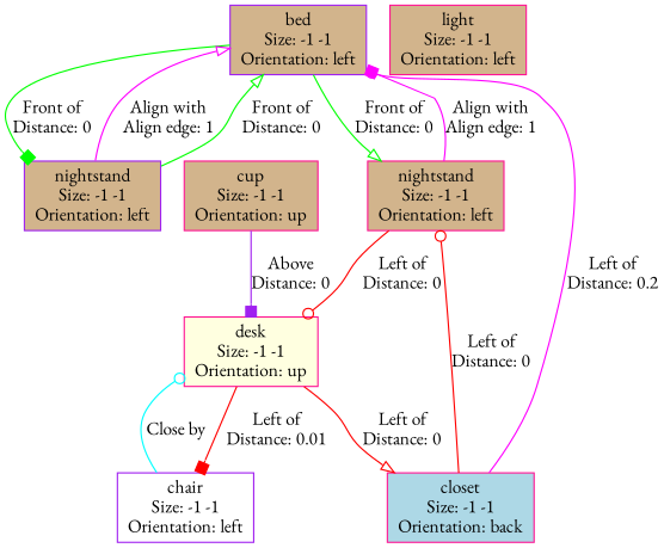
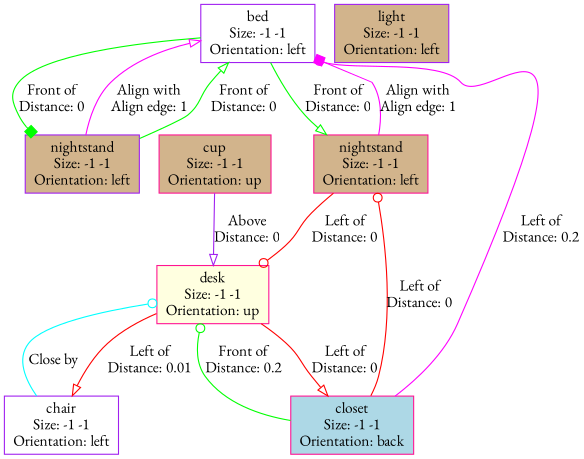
  digraph {
    fontname="EB Garamond"
    node [color=purple fillcolor=tan fontname="EB Garamond" shape=rect style=filled]
    edge [arrowhead=odot color=green fontname="EB Garamond"]
-   n1 [height=0.1 label="bed\nSize: -1 -1\nOrientation: left" width=0.1]
+   n1 [fillcolor=white height=0.1 label="bed\nSize: -1 -1\nOrientation: left" width=0.1]
    n2 [height=0.1 label="nightstand\nSize: -1 -1\nOrientation: left" width=0.1]
    n3 [color=deeppink height=0.1 label="nightstand\nSize: -1 -1\nOrientation: left" width=0.1]
    n4 [color=deeppink fillcolor=lightyellow height=0.1 label="desk\nSize: -1 -1\nOrientation: up" width=0.1]
    n5 [color=deeppink fillcolor=lightblue height=0.1 label="closet\nSize: -1 -1\nOrientation: back" width=0.1]
    n6 [fillcolor=white height=0.1 label="chair\nSize: -1 -1\nOrientation: left" width=0.1]
-   n7 [color=deeppink height=0.1 label="light\nSize: -1 -1\nOrientation: left" width=0.1]
+   n7 [height=0.1 label="light\nSize: -1 -1\nOrientation: left" width=0.1]
    n8 [color=deeppink height=0.1 label="cup\nSize: -1 -1\nOrientation: up" width=0.1]
    n1 -> n2 [arrowhead=box label="Front of\nDistance: 0\n"]
    n1 -> n3 [arrowhead=onormal label="Front of\nDistance: 0\n"]
    n2 -> n1 [arrowhead=onormal color=magenta label="Align with\nAlign edge: 1\n"]
    n2 -> n1 [arrowhead=onormal label="Front of\nDistance: 0\n"]
    n3 -> n1 [arrowhead=box color=magenta label="Align with\nAlign edge: 1\n"]
    n3 -> n4 [color=red label="Left of\nDistance: 0\n"]
    n4 -> n5 [arrowhead=onormal color=red label="Left of\nDistance: 0\n"]
-   n4 -> n6 [arrowhead=box color=red label="Left of\nDistance: 0.01\n"]
+   n4 -> n6 [arrowhead=onormal color=red label="Left of\nDistance: 0.01\n"]
    n5 -> n1 [color=magenta label="Left of\nDistance: 0.2\n"]
    n5 -> n3 [color=red label="Left of\nDistance: 0\n"]
+   n5 -> n4 [label="Front of\nDistance: 0.2\n"]
    n6 -> n4 [color=cyan label="Close by\n"]
-   n8 -> n4 [arrowhead=box color=purple label="Above\nDistance: 0\n"]
+   n8 -> n4 [arrowhead=onormal color=purple label="Above\nDistance: 0\n"]
  }
